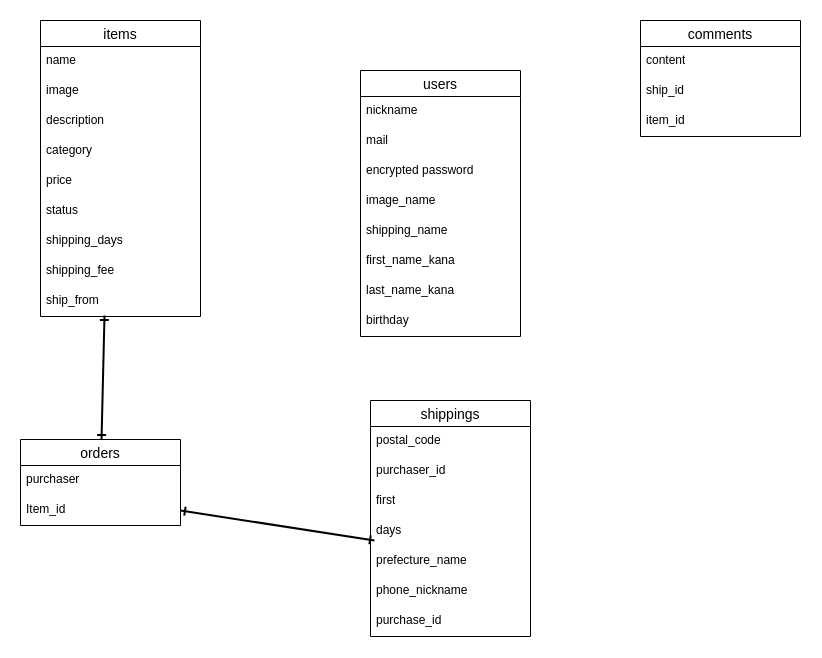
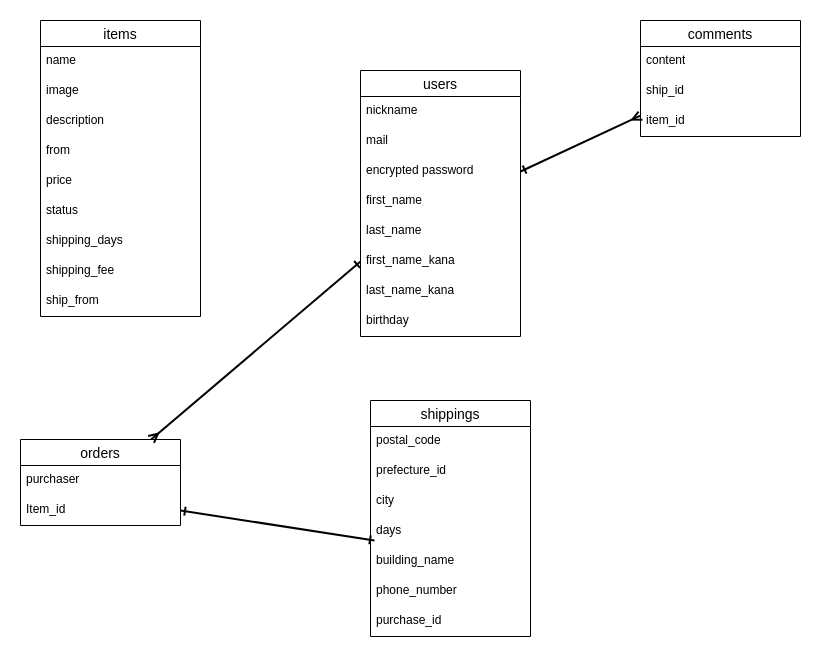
  <mxCell id="0" />
  <mxCell id="1" parent="0" />
  <mxCell id="2" value="users" style="swimlane;fontStyle=0;childLayout=stackLayout;horizontal=1;startSize=26;horizontalStack=0;resizeParent=1;resizeParentMax=0;resizeLast=0;collapsible=1;marginBottom=0;align=center;fontSize=14;" parent="1" vertex="1"><mxGeometry x="360" y="70" width="160" height="266" as="geometry" /></mxCell>
  <mxCell id="3" value="nickname" style="text;strokeColor=none;fillColor=none;spacingLeft=4;spacingRight=4;overflow=hidden;rotatable=0;points=[[0,0.5],[1,0.5]];portConstraint=eastwest;fontSize=12;whiteSpace=wrap;html=1;" parent="2" vertex="1"><mxGeometry y="26" width="160" height="30" as="geometry" /></mxCell>
  <mxCell id="4" value="mail" style="text;strokeColor=none;fillColor=none;spacingLeft=4;spacingRight=4;overflow=hidden;rotatable=0;points=[[0,0.5],[1,0.5]];portConstraint=eastwest;fontSize=12;whiteSpace=wrap;html=1;" parent="2" vertex="1"><mxGeometry y="56" width="160" height="30" as="geometry" /></mxCell>
  <mxCell id="5" value="encrypted password" style="text;strokeColor=none;fillColor=none;spacingLeft=4;spacingRight=4;overflow=hidden;rotatable=0;points=[[0,0.5],[1,0.5]];portConstraint=eastwest;fontSize=12;whiteSpace=wrap;html=1;" parent="2" vertex="1"><mxGeometry y="86" width="160" height="30" as="geometry" /></mxCell>
- <mxCell id="6" value="image_name" style="text;strokeColor=none;fillColor=none;spacingLeft=4;spacingRight=4;overflow=hidden;rotatable=0;points=[[0,0.5],[1,0.5]];portConstraint=eastwest;fontSize=12;whiteSpace=wrap;html=1;" vertex="1" parent="2"><mxGeometry y="116" width="160" height="30" as="geometry" /></mxCell>
- <mxCell id="7" value="shipping_name" style="text;strokeColor=none;fillColor=none;spacingLeft=4;spacingRight=4;overflow=hidden;rotatable=0;points=[[0,0.5],[1,0.5]];portConstraint=eastwest;fontSize=12;whiteSpace=wrap;html=1;" vertex="1" parent="2"><mxGeometry y="146" width="160" height="30" as="geometry" /></mxCell>
+ <mxCell id="6" value="first_name" style="text;strokeColor=none;fillColor=none;spacingLeft=4;spacingRight=4;overflow=hidden;rotatable=0;points=[[0,0.5],[1,0.5]];portConstraint=eastwest;fontSize=12;whiteSpace=wrap;html=1;" vertex="1" parent="2"><mxGeometry y="116" width="160" height="30" as="geometry" /></mxCell>
+ <mxCell id="7" value="last_name" style="text;strokeColor=none;fillColor=none;spacingLeft=4;spacingRight=4;overflow=hidden;rotatable=0;points=[[0,0.5],[1,0.5]];portConstraint=eastwest;fontSize=12;whiteSpace=wrap;html=1;" vertex="1" parent="2"><mxGeometry y="146" width="160" height="30" as="geometry" /></mxCell>
  <mxCell id="8" value="first_name_kana" style="text;strokeColor=none;fillColor=none;spacingLeft=4;spacingRight=4;overflow=hidden;rotatable=0;points=[[0,0.5],[1,0.5]];portConstraint=eastwest;fontSize=12;whiteSpace=wrap;html=1;" vertex="1" parent="2"><mxGeometry y="176" width="160" height="30" as="geometry" /></mxCell>
  <mxCell id="9" value="last_name_kana" style="text;strokeColor=none;fillColor=none;spacingLeft=4;spacingRight=4;overflow=hidden;rotatable=0;points=[[0,0.5],[1,0.5]];portConstraint=eastwest;fontSize=12;whiteSpace=wrap;html=1;" vertex="1" parent="2"><mxGeometry y="206" width="160" height="30" as="geometry" /></mxCell>
  <mxCell id="10" value="birthday" style="text;strokeColor=none;fillColor=none;spacingLeft=4;spacingRight=4;overflow=hidden;rotatable=0;points=[[0,0.5],[1,0.5]];portConstraint=eastwest;fontSize=12;whiteSpace=wrap;html=1;" vertex="1" parent="2"><mxGeometry y="236" width="160" height="30" as="geometry" /></mxCell>
  <mxCell id="11" value="items" style="swimlane;fontStyle=0;childLayout=stackLayout;horizontal=1;startSize=26;horizontalStack=0;resizeParent=1;resizeParentMax=0;resizeLast=0;collapsible=1;marginBottom=0;align=center;fontSize=14;" parent="1" vertex="1"><mxGeometry x="40" y="20" width="160" height="296" as="geometry" /></mxCell>
  <mxCell id="12" value="name" style="text;strokeColor=none;fillColor=none;spacingLeft=4;spacingRight=4;overflow=hidden;rotatable=0;points=[[0,0.5],[1,0.5]];portConstraint=eastwest;fontSize=12;whiteSpace=wrap;html=1;" parent="11" vertex="1"><mxGeometry y="26" width="160" height="30" as="geometry" /></mxCell>
  <mxCell id="13" value="image" style="text;strokeColor=none;fillColor=none;spacingLeft=4;spacingRight=4;overflow=hidden;rotatable=0;points=[[0,0.5],[1,0.5]];portConstraint=eastwest;fontSize=12;whiteSpace=wrap;html=1;" parent="11" vertex="1"><mxGeometry y="56" width="160" height="30" as="geometry" /></mxCell>
  <mxCell id="14" value="description" style="text;strokeColor=none;fillColor=none;spacingLeft=4;spacingRight=4;overflow=hidden;rotatable=0;points=[[0,0.5],[1,0.5]];portConstraint=eastwest;fontSize=12;whiteSpace=wrap;html=1;" parent="11" vertex="1"><mxGeometry y="86" width="160" height="30" as="geometry" /></mxCell>
- <mxCell id="15" value="category" style="text;strokeColor=none;fillColor=none;spacingLeft=4;spacingRight=4;overflow=hidden;rotatable=0;points=[[0,0.5],[1,0.5]];portConstraint=eastwest;fontSize=12;whiteSpace=wrap;html=1;" parent="11" vertex="1"><mxGeometry y="116" width="160" height="30" as="geometry" /></mxCell>
+ <mxCell id="15" value="from" style="text;strokeColor=none;fillColor=none;spacingLeft=4;spacingRight=4;overflow=hidden;rotatable=0;points=[[0,0.5],[1,0.5]];portConstraint=eastwest;fontSize=12;whiteSpace=wrap;html=1;" parent="11" vertex="1"><mxGeometry y="116" width="160" height="30" as="geometry" /></mxCell>
  <mxCell id="16" value="price" style="text;strokeColor=none;fillColor=none;spacingLeft=4;spacingRight=4;overflow=hidden;rotatable=0;points=[[0,0.5],[1,0.5]];portConstraint=eastwest;fontSize=12;whiteSpace=wrap;html=1;" parent="11" vertex="1"><mxGeometry y="146" width="160" height="30" as="geometry" /></mxCell>
  <mxCell id="17" value="status" style="text;strokeColor=none;fillColor=none;spacingLeft=4;spacingRight=4;overflow=hidden;rotatable=0;points=[[0,0.5],[1,0.5]];portConstraint=eastwest;fontSize=12;whiteSpace=wrap;html=1;" parent="11" vertex="1"><mxGeometry y="176" width="160" height="30" as="geometry" /></mxCell>
  <mxCell id="18" value="shipping_days" style="text;strokeColor=none;fillColor=none;spacingLeft=4;spacingRight=4;overflow=hidden;rotatable=0;points=[[0,0.5],[1,0.5]];portConstraint=eastwest;fontSize=12;whiteSpace=wrap;html=1;" vertex="1" parent="11"><mxGeometry y="206" width="160" height="30" as="geometry" /></mxCell>
  <mxCell id="19" value="shipping_fee" style="text;strokeColor=none;fillColor=none;spacingLeft=4;spacingRight=4;overflow=hidden;rotatable=0;points=[[0,0.5],[1,0.5]];portConstraint=eastwest;fontSize=12;whiteSpace=wrap;html=1;" parent="11" vertex="1"><mxGeometry y="236" width="160" height="30" as="geometry" /></mxCell>
  <mxCell id="20" value="&lt;span style=&quot;color: rgb(0, 0, 0);&quot;&gt;ship_from&lt;/span&gt;" style="text;strokeColor=none;fillColor=none;spacingLeft=4;spacingRight=4;overflow=hidden;rotatable=0;points=[[0,0.5],[1,0.5]];portConstraint=eastwest;fontSize=12;whiteSpace=wrap;html=1;" parent="11" vertex="1"><mxGeometry y="266" width="160" height="30" as="geometry" /></mxCell>
  <mxCell id="21" value="orders" style="swimlane;fontStyle=0;childLayout=stackLayout;horizontal=1;startSize=26;horizontalStack=0;resizeParent=1;resizeParentMax=0;resizeLast=0;collapsible=1;marginBottom=0;align=center;fontSize=14;" parent="1" vertex="1"><mxGeometry x="20" y="439" width="160" height="86" as="geometry" /></mxCell>
  <mxCell id="22" value="purchaser" style="text;strokeColor=none;fillColor=none;spacingLeft=4;spacingRight=4;overflow=hidden;rotatable=0;points=[[0,0.5],[1,0.5]];portConstraint=eastwest;fontSize=12;whiteSpace=wrap;html=1;" parent="21" vertex="1"><mxGeometry y="26" width="160" height="30" as="geometry" /></mxCell>
  <mxCell id="23" value="Item_id" style="text;strokeColor=none;fillColor=none;spacingLeft=4;spacingRight=4;overflow=hidden;rotatable=0;points=[[0,0.5],[1,0.5]];portConstraint=eastwest;fontSize=12;whiteSpace=wrap;html=1;" parent="21" vertex="1"><mxGeometry y="56" width="160" height="30" as="geometry" /></mxCell>
  <mxCell id="24" value="shippings" style="swimlane;fontStyle=0;childLayout=stackLayout;horizontal=1;startSize=26;horizontalStack=0;resizeParent=1;resizeParentMax=0;resizeLast=0;collapsible=1;marginBottom=0;align=center;fontSize=14;" parent="1" vertex="1"><mxGeometry x="370" y="400" width="160" height="236" as="geometry" /></mxCell>
  <mxCell id="25" value="postal_code" style="text;strokeColor=none;fillColor=none;spacingLeft=4;spacingRight=4;overflow=hidden;rotatable=0;points=[[0,0.5],[1,0.5]];portConstraint=eastwest;fontSize=12;whiteSpace=wrap;html=1;" parent="24" vertex="1"><mxGeometry y="26" width="160" height="30" as="geometry" /></mxCell>
- <mxCell id="26" value="purchaser_id" style="text;strokeColor=none;fillColor=none;spacingLeft=4;spacingRight=4;overflow=hidden;rotatable=0;points=[[0,0.5],[1,0.5]];portConstraint=eastwest;fontSize=12;whiteSpace=wrap;html=1;" parent="24" vertex="1"><mxGeometry y="56" width="160" height="30" as="geometry" /></mxCell>
- <mxCell id="27" value="first" style="text;strokeColor=none;fillColor=none;spacingLeft=4;spacingRight=4;overflow=hidden;rotatable=0;points=[[0,0.5],[1,0.5]];portConstraint=eastwest;fontSize=12;whiteSpace=wrap;html=1;" parent="24" vertex="1"><mxGeometry y="86" width="160" height="30" as="geometry" /></mxCell>
+ <mxCell id="26" value="prefecture_id" style="text;strokeColor=none;fillColor=none;spacingLeft=4;spacingRight=4;overflow=hidden;rotatable=0;points=[[0,0.5],[1,0.5]];portConstraint=eastwest;fontSize=12;whiteSpace=wrap;html=1;" parent="24" vertex="1"><mxGeometry y="56" width="160" height="30" as="geometry" /></mxCell>
+ <mxCell id="27" value="city" style="text;strokeColor=none;fillColor=none;spacingLeft=4;spacingRight=4;overflow=hidden;rotatable=0;points=[[0,0.5],[1,0.5]];portConstraint=eastwest;fontSize=12;whiteSpace=wrap;html=1;" parent="24" vertex="1"><mxGeometry y="86" width="160" height="30" as="geometry" /></mxCell>
  <mxCell id="28" value="days" style="text;strokeColor=none;fillColor=none;spacingLeft=4;spacingRight=4;overflow=hidden;rotatable=0;points=[[0,0.5],[1,0.5]];portConstraint=eastwest;fontSize=12;whiteSpace=wrap;html=1;" parent="24" vertex="1"><mxGeometry y="116" width="160" height="30" as="geometry" /></mxCell>
- <mxCell id="29" value="&lt;meta charset=&quot;utf-8&quot;&gt;prefecture_name" style="text;strokeColor=none;fillColor=none;spacingLeft=4;spacingRight=4;overflow=hidden;rotatable=0;points=[[0,0.5],[1,0.5]];portConstraint=eastwest;fontSize=12;whiteSpace=wrap;html=1;" parent="24" vertex="1"><mxGeometry y="146" width="160" height="30" as="geometry" /></mxCell>
- <mxCell id="30" value="&lt;meta charset=&quot;utf-8&quot;&gt;phone_nickname" style="text;strokeColor=none;fillColor=none;spacingLeft=4;spacingRight=4;overflow=hidden;rotatable=0;points=[[0,0.5],[1,0.5]];portConstraint=eastwest;fontSize=12;whiteSpace=wrap;html=1;" parent="24" vertex="1"><mxGeometry y="176" width="160" height="30" as="geometry" /></mxCell>
+ <mxCell id="29" value="&lt;meta charset=&quot;utf-8&quot;&gt;building_name" style="text;strokeColor=none;fillColor=none;spacingLeft=4;spacingRight=4;overflow=hidden;rotatable=0;points=[[0,0.5],[1,0.5]];portConstraint=eastwest;fontSize=12;whiteSpace=wrap;html=1;" parent="24" vertex="1"><mxGeometry y="146" width="160" height="30" as="geometry" /></mxCell>
+ <mxCell id="30" value="&lt;meta charset=&quot;utf-8&quot;&gt;phone_number" style="text;strokeColor=none;fillColor=none;spacingLeft=4;spacingRight=4;overflow=hidden;rotatable=0;points=[[0,0.5],[1,0.5]];portConstraint=eastwest;fontSize=12;whiteSpace=wrap;html=1;" parent="24" vertex="1"><mxGeometry y="176" width="160" height="30" as="geometry" /></mxCell>
  <mxCell id="31" value="&lt;meta charset=&quot;utf-8&quot;&gt;purchase_id" style="text;strokeColor=none;fillColor=none;spacingLeft=4;spacingRight=4;overflow=hidden;rotatable=0;points=[[0,0.5],[1,0.5]];portConstraint=eastwest;fontSize=12;whiteSpace=wrap;html=1;" parent="24" vertex="1"><mxGeometry y="206" width="160" height="30" as="geometry" /></mxCell>
  <mxCell id="32" value="comments" style="swimlane;fontStyle=0;childLayout=stackLayout;horizontal=1;startSize=26;horizontalStack=0;resizeParent=1;resizeParentMax=0;resizeLast=0;collapsible=1;marginBottom=0;align=center;fontSize=14;" parent="1" vertex="1"><mxGeometry x="640" y="20" width="160" height="116" as="geometry" /></mxCell>
  <mxCell id="33" value="content" style="text;strokeColor=none;fillColor=none;spacingLeft=4;spacingRight=4;overflow=hidden;rotatable=0;points=[[0,0.5],[1,0.5]];portConstraint=eastwest;fontSize=12;whiteSpace=wrap;html=1;" parent="32" vertex="1"><mxGeometry y="26" width="160" height="30" as="geometry" /></mxCell>
  <mxCell id="34" value="ship_id" style="text;strokeColor=none;fillColor=none;spacingLeft=4;spacingRight=4;overflow=hidden;rotatable=0;points=[[0,0.5],[1,0.5]];portConstraint=eastwest;fontSize=12;whiteSpace=wrap;html=1;" parent="32" vertex="1"><mxGeometry y="56" width="160" height="30" as="geometry" /></mxCell>
  <mxCell id="35" value="item_id" style="text;strokeColor=none;fillColor=none;spacingLeft=4;spacingRight=4;overflow=hidden;rotatable=0;points=[[0,0.5],[1,0.5]];portConstraint=eastwest;fontSize=12;whiteSpace=wrap;html=1;" parent="32" vertex="1"><mxGeometry y="86" width="160" height="30" as="geometry" /></mxCell>
- <mxCell id="38" style="edgeStyle=none;html=1;exitX=0.4;exitY=0.967;exitDx=0;exitDy=0;exitPerimeter=0;startArrow=ERone;startFill=0;endArrow=ERone;endFill=0;strokeWidth=2;" parent="1" source="20" target="21" edge="1"><mxGeometry relative="1" as="geometry" /></mxCell>
+ <mxCell id="36" style="edgeStyle=none;html=1;exitX=1;exitY=0.5;exitDx=0;exitDy=0;startArrow=ERone;startFill=0;endArrow=ERmany;endFill=0;strokeWidth=2;" parent="1" source="5" target="32" edge="1"><mxGeometry relative="1" as="geometry" /></mxCell>
+ <mxCell id="37" style="edgeStyle=none;html=1;exitX=0;exitY=0.5;exitDx=0;exitDy=0;startArrow=ERone;startFill=0;endArrow=ERmany;endFill=0;strokeWidth=2;" parent="1" source="8" target="21" edge="1"><mxGeometry relative="1" as="geometry" /></mxCell>
  <mxCell id="39" style="edgeStyle=none;html=1;exitX=1;exitY=0.5;exitDx=0;exitDy=0;entryX=0.025;entryY=0.8;entryDx=0;entryDy=0;strokeWidth=2;startArrow=ERone;startFill=0;endArrow=ERone;endFill=0;entryPerimeter=0;" parent="1" source="23" target="28" edge="1"><mxGeometry relative="1" as="geometry" /></mxCell>
